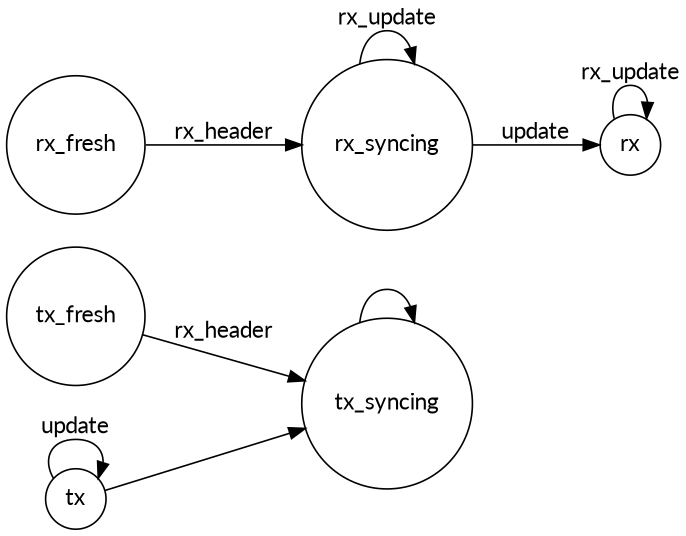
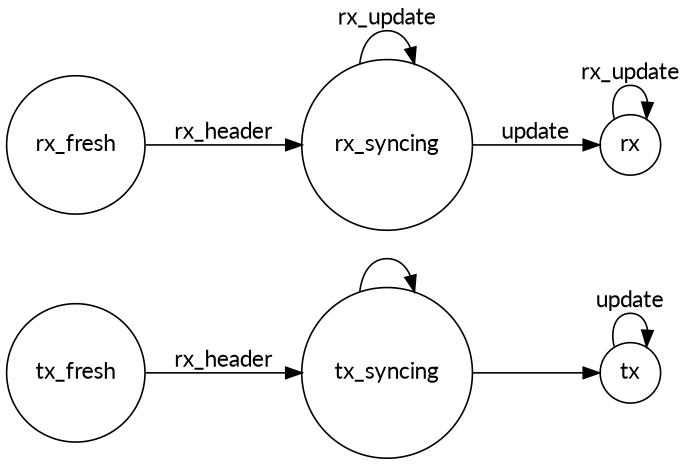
  digraph {
    fontname=Lato
    rankdir=LR
    node [fontname=Lato shape=circle]
    edge [fontname=Lato]
    tx_fresh
    tx_syncing
    tx
    rx_fresh
    rx_syncing
    rx
    tx_fresh -> tx_syncing [label=rx_header]
    tx_syncing -> tx_syncing
-   tx -> tx_syncing
+   tx_syncing -> tx
    tx -> tx [label=update]
    rx_fresh -> rx_syncing [label=rx_header]
    rx_syncing -> rx_syncing [label=rx_update]
    rx_syncing -> rx [label=update]
    rx -> rx [label=rx_update]
  }
